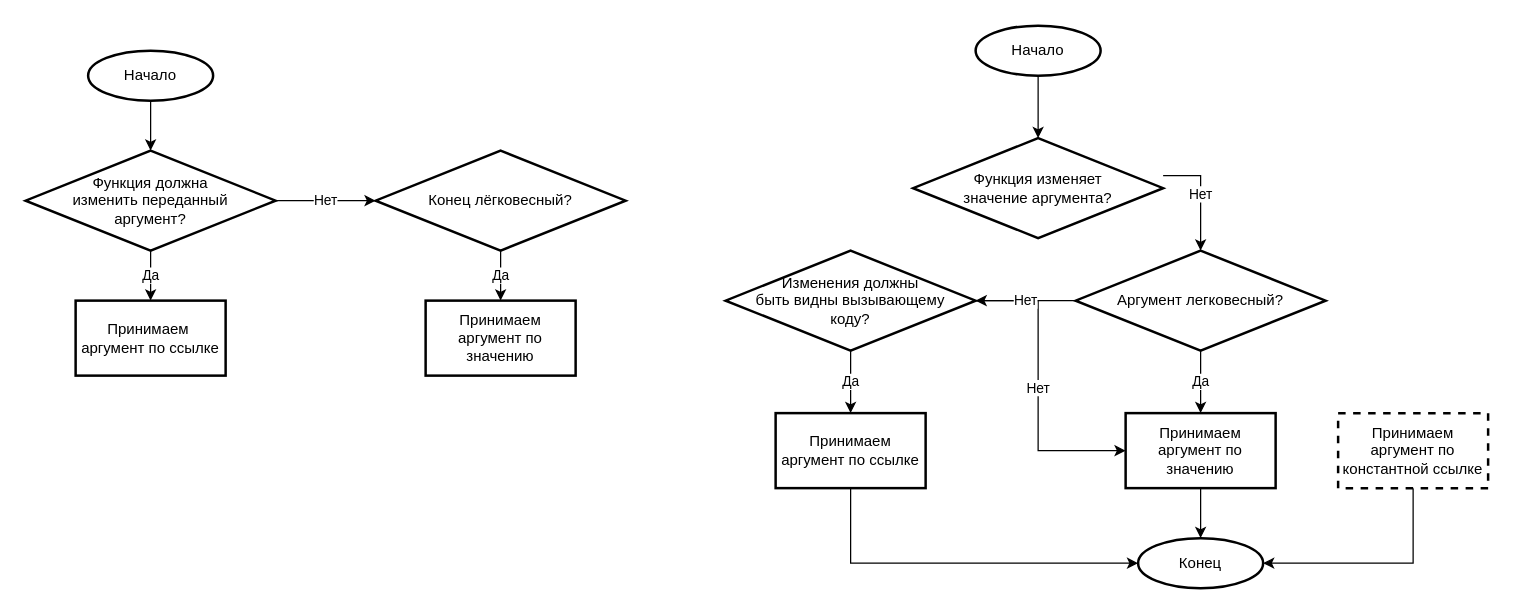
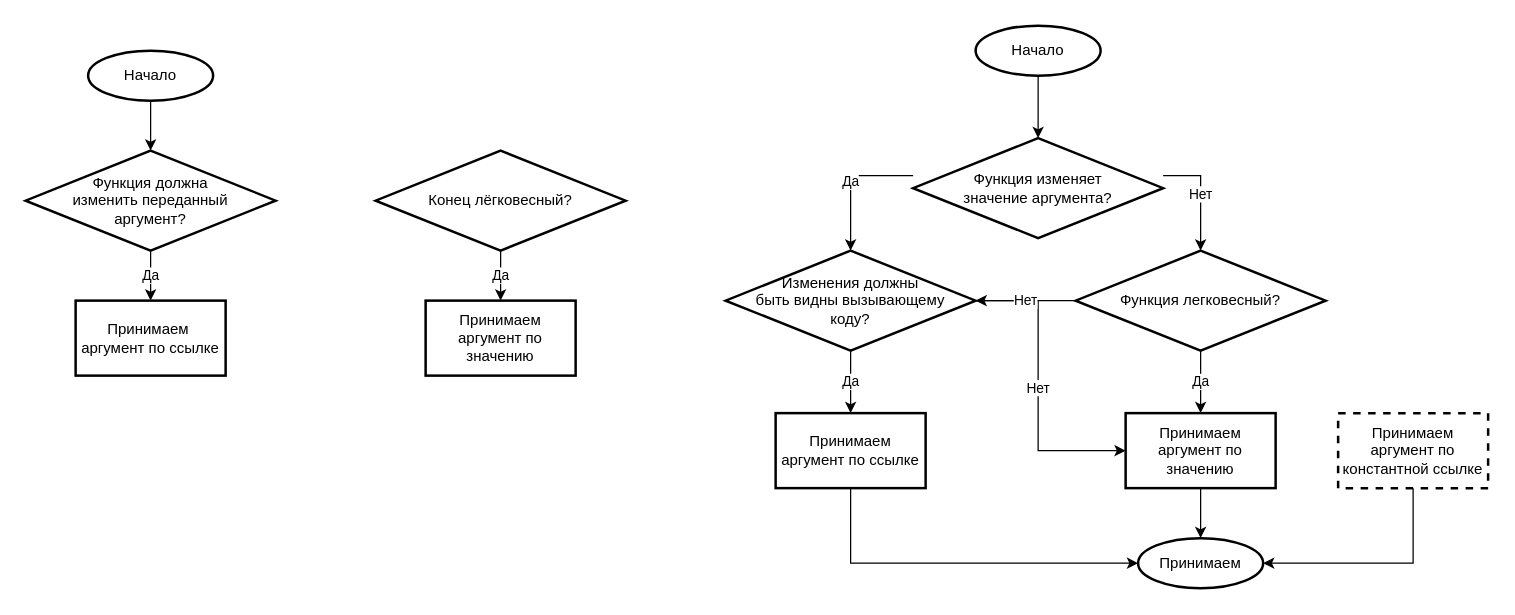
  <mxCell id="0" />
  <mxCell id="1" parent="0" />
  <mxCell id="2" value="Да" style="edgeStyle=orthogonalEdgeStyle;rounded=0;orthogonalLoop=1;jettySize=auto;html=1;" edge="1" parent="1" source="4" target="7"><mxGeometry relative="1" as="geometry" /></mxCell>
- <mxCell id="3" value="Нет" style="edgeStyle=orthogonalEdgeStyle;rounded=0;orthogonalLoop=1;jettySize=auto;html=1;" edge="1" parent="1" source="4" target="9"><mxGeometry relative="1" as="geometry" /></mxCell>
  <mxCell id="4" value="Функция должна&lt;br&gt;изменить переданный&lt;br&gt;аргумент?" style="strokeWidth=2;html=1;shape=mxgraph.flowchart.decision;whiteSpace=wrap;" vertex="1" parent="1"><mxGeometry x="20" y="120" width="200" height="80" as="geometry" /></mxCell>
  <mxCell id="5" style="edgeStyle=orthogonalEdgeStyle;rounded=0;orthogonalLoop=1;jettySize=auto;html=1;" edge="1" parent="1" source="6" target="4"><mxGeometry relative="1" as="geometry"><mxPoint x="120" y="80" as="sourcePoint" /></mxGeometry></mxCell>
  <mxCell id="6" value="Начало" style="strokeWidth=2;html=1;shape=mxgraph.flowchart.start_1;whiteSpace=wrap;" vertex="1" parent="1"><mxGeometry x="70" y="40" width="100" height="40" as="geometry" /></mxCell>
  <mxCell id="7" value="Принимаем&amp;nbsp; аргумент по ссылке" style="whiteSpace=wrap;html=1;strokeWidth=2;" vertex="1" parent="1"><mxGeometry x="60" y="240" width="120" height="60" as="geometry" /></mxCell>
  <mxCell id="8" value="Да" style="edgeStyle=orthogonalEdgeStyle;rounded=0;orthogonalLoop=1;jettySize=auto;html=1;" edge="1" parent="1" source="9" target="10"><mxGeometry relative="1" as="geometry" /></mxCell>
  <mxCell id="9" value="Конец лёгковесный?" style="strokeWidth=2;html=1;shape=mxgraph.flowchart.decision;whiteSpace=wrap;" vertex="1" parent="1"><mxGeometry x="300" y="120" width="200" height="80" as="geometry" /></mxCell>
  <mxCell id="10" value="Принимаем аргумент по значению" style="whiteSpace=wrap;html=1;strokeWidth=2;" vertex="1" parent="1"><mxGeometry x="340" y="240" width="120" height="60" as="geometry" /></mxCell>
+ <mxCell id="11" value="Да" style="edgeStyle=orthogonalEdgeStyle;rounded=0;orthogonalLoop=1;jettySize=auto;html=1;" edge="1" parent="1" source="13" target="16"><mxGeometry relative="1" as="geometry"><Array as="points"><mxPoint x="680" y="140" /></Array></mxGeometry></mxCell>
  <mxCell id="12" value="Нет" style="edgeStyle=orthogonalEdgeStyle;rounded=0;orthogonalLoop=1;jettySize=auto;html=1;entryX=0.5;entryY=0;entryDx=0;entryDy=0;entryPerimeter=0;" edge="1" parent="1" source="13" target="19"><mxGeometry relative="1" as="geometry"><Array as="points"><mxPoint x="960" y="140" /></Array></mxGeometry></mxCell>
  <mxCell id="13" value="Функция изменяет&lt;br&gt;значение аргумента?" style="strokeWidth=2;html=1;shape=mxgraph.flowchart.decision;whiteSpace=wrap;" vertex="1" parent="1"><mxGeometry x="730" y="110" width="200" height="80" as="geometry" /></mxCell>
  <mxCell id="14" value="Да" style="edgeStyle=orthogonalEdgeStyle;rounded=0;orthogonalLoop=1;jettySize=auto;html=1;" edge="1" parent="1" source="16" target="21"><mxGeometry relative="1" as="geometry" /></mxCell>
  <mxCell id="15" value="Нет" style="edgeStyle=orthogonalEdgeStyle;rounded=0;orthogonalLoop=1;jettySize=auto;html=1;" edge="1" parent="1" source="16" target="23"><mxGeometry relative="1" as="geometry"><Array as="points"><mxPoint x="830" y="240" /><mxPoint x="830" y="360" /></Array></mxGeometry></mxCell>
  <mxCell id="16" value="Изменения должны&lt;br&gt;быть&amp;nbsp;видны вызывающему&lt;br&gt;коду?" style="strokeWidth=2;html=1;shape=mxgraph.flowchart.decision;whiteSpace=wrap;" vertex="1" parent="1"><mxGeometry x="580" y="200" width="200" height="80" as="geometry" /></mxCell>
  <mxCell id="17" value="Нет" style="edgeStyle=orthogonalEdgeStyle;rounded=0;orthogonalLoop=1;jettySize=auto;html=1;" edge="1" parent="1" source="19" target="16"><mxGeometry relative="1" as="geometry" /></mxCell>
  <mxCell id="18" value="Да" style="edgeStyle=orthogonalEdgeStyle;rounded=0;orthogonalLoop=1;jettySize=auto;html=1;" edge="1" parent="1" source="19" target="23"><mxGeometry relative="1" as="geometry" /></mxCell>
- <mxCell id="19" value="Аргумент легковесный?" style="strokeWidth=2;html=1;shape=mxgraph.flowchart.decision;whiteSpace=wrap;" vertex="1" parent="1"><mxGeometry x="860" y="200" width="200" height="80" as="geometry" /></mxCell>
+ <mxCell id="19" value="Функция легковесный?" style="strokeWidth=2;html=1;shape=mxgraph.flowchart.decision;whiteSpace=wrap;" vertex="1" parent="1"><mxGeometry x="860" y="200" width="200" height="80" as="geometry" /></mxCell>
  <mxCell id="20" style="edgeStyle=orthogonalEdgeStyle;rounded=0;orthogonalLoop=1;jettySize=auto;html=1;" edge="1" parent="1" source="21" target="28"><mxGeometry relative="1" as="geometry"><Array as="points"><mxPoint x="680" y="450" /></Array></mxGeometry></mxCell>
  <mxCell id="21" value="Принимаем аргумент по ссылке" style="whiteSpace=wrap;html=1;strokeWidth=2;" vertex="1" parent="1"><mxGeometry x="620" y="330" width="120" height="60" as="geometry" /></mxCell>
  <mxCell id="22" style="edgeStyle=orthogonalEdgeStyle;rounded=0;orthogonalLoop=1;jettySize=auto;html=1;" edge="1" parent="1" source="23" target="28"><mxGeometry relative="1" as="geometry" /></mxCell>
  <mxCell id="23" value="Принимаем аргумент по значению" style="whiteSpace=wrap;html=1;strokeWidth=2;" vertex="1" parent="1"><mxGeometry x="900" y="330" width="120" height="60" as="geometry" /></mxCell>
  <mxCell id="24" style="edgeStyle=orthogonalEdgeStyle;rounded=0;orthogonalLoop=1;jettySize=auto;html=1;" edge="1" parent="1" source="25" target="13"><mxGeometry relative="1" as="geometry" /></mxCell>
  <mxCell id="25" value="Начало" style="strokeWidth=2;html=1;shape=mxgraph.flowchart.start_1;whiteSpace=wrap;" vertex="1" parent="1"><mxGeometry x="780" y="20" width="100" height="40" as="geometry" /></mxCell>
  <mxCell id="26" style="edgeStyle=orthogonalEdgeStyle;rounded=0;orthogonalLoop=1;jettySize=auto;html=1;" edge="1" parent="1" source="27" target="28"><mxGeometry relative="1" as="geometry"><Array as="points"><mxPoint x="1130" y="450" /></Array></mxGeometry></mxCell>
  <mxCell id="27" value="Принимаем аргумент по константной ссылке" style="whiteSpace=wrap;html=1;strokeWidth=2;dashed=1;" vertex="1" parent="1"><mxGeometry x="1070" y="330" width="120" height="60" as="geometry" /></mxCell>
- <mxCell id="28" value="Конец" style="strokeWidth=2;html=1;shape=mxgraph.flowchart.start_1;whiteSpace=wrap;" vertex="1" parent="1"><mxGeometry x="910" y="430" width="100" height="40" as="geometry" /></mxCell>
+ <mxCell id="28" value="Принимаем" style="strokeWidth=2;html=1;shape=mxgraph.flowchart.start_1;whiteSpace=wrap;" vertex="1" parent="1"><mxGeometry x="910" y="430" width="100" height="40" as="geometry" /></mxCell>
